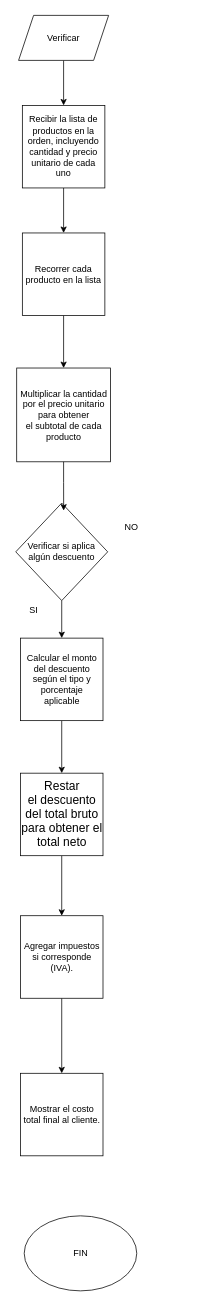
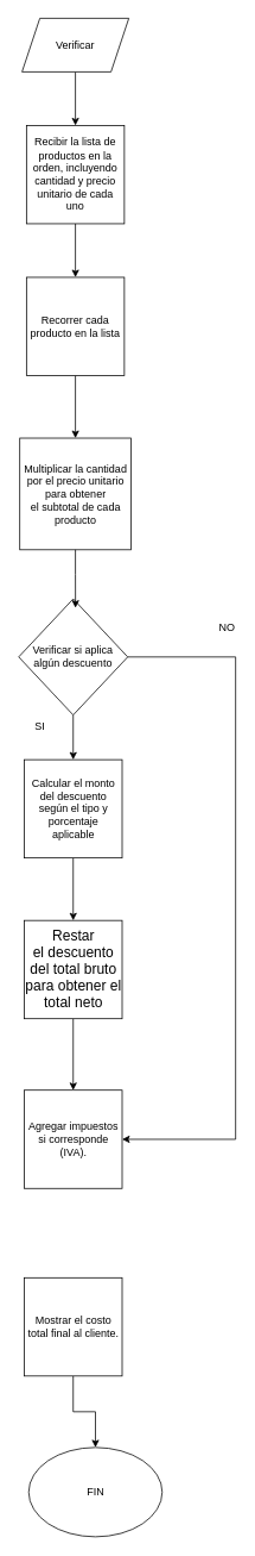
  <mxCell id="0" />
  <mxCell id="1" parent="0" />
  <mxCell id="2" style="edgeStyle=orthogonalEdgeStyle;rounded=0;orthogonalLoop=1;jettySize=auto;html=1;exitX=0.5;exitY=1;exitDx=0;exitDy=0;entryX=0.5;entryY=0;entryDx=0;entryDy=0;" edge="1" parent="1" source="3" target="5"><mxGeometry relative="1" as="geometry" /></mxCell>
  <mxCell id="3" value="Verificar" style="shape=parallelogram;perimeter=parallelogramPerimeter;whiteSpace=wrap;html=1;fixedSize=1;" vertex="1" parent="1"><mxGeometry x="24" y="20" width="120" height="60" as="geometry" /></mxCell>
  <mxCell id="4" style="edgeStyle=orthogonalEdgeStyle;rounded=0;orthogonalLoop=1;jettySize=auto;html=1;exitX=0.5;exitY=1;exitDx=0;exitDy=0;entryX=0.5;entryY=0;entryDx=0;entryDy=0;" edge="1" parent="1" source="5" target="7"><mxGeometry relative="1" as="geometry" /></mxCell>
  <mxCell id="5" value="&lt;p class=&quot;MsoNormal&quot;&gt;Recibir la lista de productos en la orden, incluyendo&lt;br/&gt;cantidad y precio unitario de cada uno&lt;/p&gt;" style="whiteSpace=wrap;html=1;aspect=fixed;" vertex="1" parent="1"><mxGeometry x="29" y="140" width="110" height="110" as="geometry" /></mxCell>
  <mxCell id="6" style="edgeStyle=orthogonalEdgeStyle;rounded=0;orthogonalLoop=1;jettySize=auto;html=1;exitX=0.5;exitY=1;exitDx=0;exitDy=0;" edge="1" parent="1" source="7" target="8"><mxGeometry relative="1" as="geometry" /></mxCell>
  <mxCell id="7" value="&lt;p class=&quot;MsoNormal&quot;&gt;Recorrer cada producto en la lista&lt;/p&gt;" style="whiteSpace=wrap;html=1;aspect=fixed;" vertex="1" parent="1"><mxGeometry x="29" y="310" width="110" height="110" as="geometry" /></mxCell>
  <mxCell id="8" value="&lt;p class=&quot;MsoNormal&quot;&gt;Multiplicar la cantidad por el precio unitario para obtener&lt;br/&gt;el subtotal de cada producto&lt;/p&gt;" style="whiteSpace=wrap;html=1;aspect=fixed;" vertex="1" parent="1"><mxGeometry x="21.5" y="490" width="125" height="125" as="geometry" /></mxCell>
  <mxCell id="9" style="edgeStyle=orthogonalEdgeStyle;rounded=0;orthogonalLoop=1;jettySize=auto;html=1;entryX=0.5;entryY=0;entryDx=0;entryDy=0;" edge="1" parent="1" source="10" target="12"><mxGeometry relative="1" as="geometry" /></mxCell>
  <mxCell id="10" value="&lt;p class=&quot;MsoNormal&quot;&gt;Calcular el monto del descuento según el tipo y porcentaje&lt;br/&gt;aplicable&lt;/p&gt;" style="whiteSpace=wrap;html=1;aspect=fixed;" vertex="1" parent="1"><mxGeometry x="26.5" y="850" width="110" height="110" as="geometry" /></mxCell>
  <mxCell id="11" style="edgeStyle=orthogonalEdgeStyle;rounded=0;orthogonalLoop=1;jettySize=auto;html=1;exitX=0.5;exitY=1;exitDx=0;exitDy=0;entryX=0.5;entryY=0;entryDx=0;entryDy=0;" edge="1" parent="1" source="12" target="17"><mxGeometry relative="1" as="geometry" /></mxCell>
  <mxCell id="12" value="&lt;p class=&quot;MsoNormal&quot;&gt;&lt;span style=&quot;font-size:12.0pt;line-height:115%;&lt;br/&gt;font-family:&amp;quot;Calibri&amp;quot;,sans-serif;mso-ascii-theme-font:minor-latin;mso-fareast-font-family:&lt;br/&gt;Calibri;mso-fareast-theme-font:minor-latin;mso-hansi-theme-font:minor-latin;&lt;br/&gt;mso-bidi-font-family:&amp;quot;Times New Roman&amp;quot;;mso-bidi-theme-font:minor-bidi;&lt;br/&gt;mso-ansi-language:ES-CR;mso-fareast-language:EN-US;mso-bidi-language:AR-SA&quot;&gt;Restar&lt;br/&gt;el descuento del total bruto para obtener el total neto&lt;/span&gt;&lt;/p&gt;" style="whiteSpace=wrap;html=1;aspect=fixed;" vertex="1" parent="1"><mxGeometry x="26.5" y="1030" width="110" height="110" as="geometry" /></mxCell>
  <mxCell id="13" style="edgeStyle=orthogonalEdgeStyle;rounded=0;orthogonalLoop=1;jettySize=auto;html=1;exitX=0.5;exitY=1;exitDx=0;exitDy=0;entryX=0.5;entryY=0;entryDx=0;entryDy=0;" edge="1" parent="1" source="15" target="10"><mxGeometry relative="1" as="geometry" /></mxCell>
+ <mxCell id="14" style="edgeStyle=orthogonalEdgeStyle;rounded=0;orthogonalLoop=1;jettySize=auto;html=1;entryX=1;entryY=0.5;entryDx=0;entryDy=0;" edge="1" parent="1" source="15" target="17"><mxGeometry relative="1" as="geometry"><mxPoint x="144" y="1270" as="targetPoint" /><Array as="points"><mxPoint x="264" y="735" /><mxPoint x="264" y="1275" /></Array></mxGeometry></mxCell>
  <mxCell id="15" value="&lt;p class=&quot;MsoNormal&quot;&gt;Verificar si aplica algún descuento&lt;/p&gt;" style="rhombus;whiteSpace=wrap;html=1;" vertex="1" parent="1"><mxGeometry x="20.25" y="670" width="122.5" height="130" as="geometry" /></mxCell>
- <mxCell id="16" style="edgeStyle=orthogonalEdgeStyle;rounded=0;orthogonalLoop=1;jettySize=auto;html=1;" edge="1" parent="1" source="17" target="19"><mxGeometry relative="1" as="geometry" /></mxCell>
  <mxCell id="17" value="&lt;p class=&quot;MsoNormal&quot;&gt;Agregar impuestos si corresponde (IVA).&lt;/p&gt;" style="whiteSpace=wrap;html=1;aspect=fixed;" vertex="1" parent="1"><mxGeometry x="26.5" y="1220" width="110" height="110" as="geometry" /></mxCell>
+ <mxCell id="18" style="edgeStyle=orthogonalEdgeStyle;rounded=0;orthogonalLoop=1;jettySize=auto;html=1;exitX=0.5;exitY=1;exitDx=0;exitDy=0;entryX=0.5;entryY=0;entryDx=0;entryDy=0;" edge="1" parent="1" source="19" target="20"><mxGeometry relative="1" as="geometry" /></mxCell>
  <mxCell id="19" value="&lt;p class=&quot;MsoNormal&quot;&gt;Mostrar el costo total final al cliente.&lt;/p&gt;" style="whiteSpace=wrap;html=1;aspect=fixed;" vertex="1" parent="1"><mxGeometry x="26.5" y="1430" width="110" height="110" as="geometry" /></mxCell>
  <mxCell id="20" value="FIN" style="ellipse;whiteSpace=wrap;html=1;aspect=fixed;" vertex="1" parent="1"><mxGeometry x="31.5" y="1620" width="150" height="100" as="geometry" /></mxCell>
  <mxCell id="21" style="edgeStyle=orthogonalEdgeStyle;rounded=0;orthogonalLoop=1;jettySize=auto;html=1;entryX=0.521;entryY=0.077;entryDx=0;entryDy=0;entryPerimeter=0;" edge="1" parent="1" source="8" target="15"><mxGeometry relative="1" as="geometry" /></mxCell>
  <mxCell id="22" value="SI" style="text;html=1;align=center;verticalAlign=middle;resizable=0;points=[];autosize=1;strokeColor=none;fillColor=none;" vertex="1" parent="1"><mxGeometry x="29" y="798" width="30" height="30" as="geometry" /></mxCell>
- <mxCell id="23" value="NO" style="text;html=1;align=center;verticalAlign=middle;resizable=0;points=[];autosize=1;strokeColor=none;fillColor=none;" vertex="1" parent="1"><mxGeometry x="154" y="688" width="40" height="30" as="geometry" /></mxCell>
+ <mxCell id="23" value="NO" style="text;html=1;align=center;verticalAlign=middle;resizable=0;points=[];autosize=1;strokeColor=none;fillColor=none;" vertex="1" parent="1"><mxGeometry x="234" y="688" width="40" height="30" as="geometry" /></mxCell>
